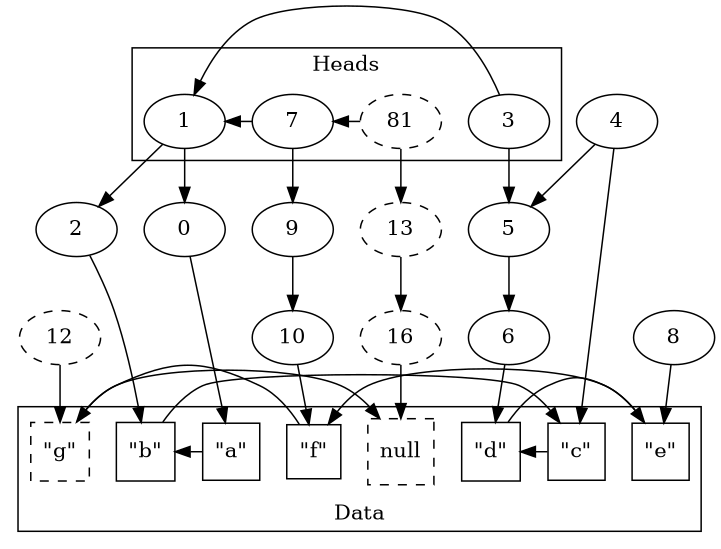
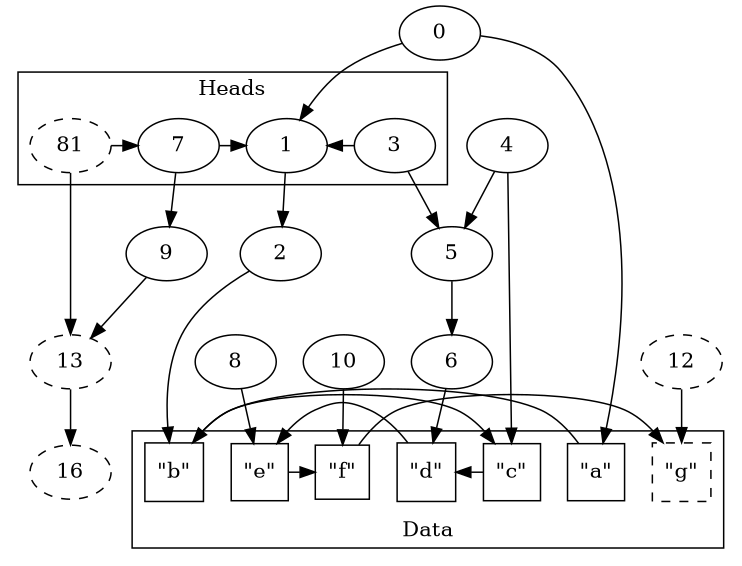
  digraph {
    n1 [label="\"g\"" shape=square style=dashed]
-   null [shape=square style=dashed]
    n3 [label="\"a\"" shape=square]
    n4 [label="\"b\"" shape=square]
    n5 [label="\"c\"" shape=square]
    n6 [label="\"d\"" shape=square]
    n7 [label="\"e\"" shape=square]
    n8 [label="\"f\"" shape=square]
    n9 [label=81 style=dashed]
    1
    3
    7
    13 [style=dashed]
    12 [style=dashed]
    n15 [label=16 style=dashed]
    0
    2
    5
    9
    8
    10
    4
    6
    subgraph cluster_1 {
      label=Data
      labelloc=b
      subgraph sub_2 {
        label=Data
        labelloc=b
        rank=same
        n1
-       null
        n3
        n4
        n5
        n6
        n7
        n8
      }
    }
    subgraph cluster_3 {
      label=Heads
      subgraph sub_4 {
        label=Heads
        rank=same
        n9
        1
        3
        7
      }
    }
    subgraph sub_5 {
      n1
-     null
      n3
      n4
      n5
      n6
      n7
      n8
      n9
      1
      3
      7
      0
      2
      5
      9
      8
      10
      4
      6
      subgraph sub_6 {
        13
        12
        n15
      }
    }
-   n1 -> null
    n3 -> n4
    n4 -> n5
    n5 -> n6
    n6 -> n7
    n7 -> n8
    n8 -> n1
    n9 -> 13
    1 -> 3 [dir=back]
    1 -> 7 [dir=back]
-   1 -> 0
+   0 -> 1
    1 -> 2
    3 -> 5
    7 -> n9 [dir=back]
    7 -> 9
    13 -> n15
    12 -> n1
-   n15 -> null
    0 -> n3
    2 -> n4
    5 -> 6
-   9 -> 10
+   9 -> 13
    8 -> n7
    10 -> n8
    4 -> n5
    4 -> 5
    6 -> n6
  }
